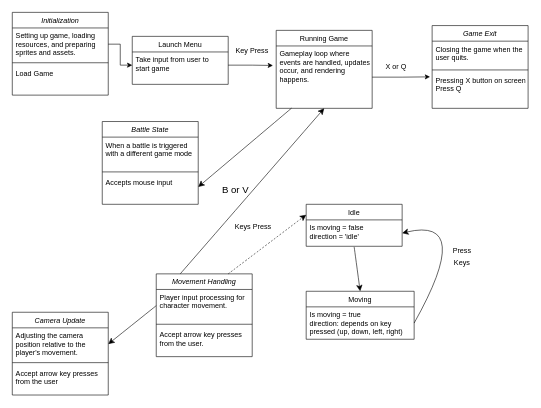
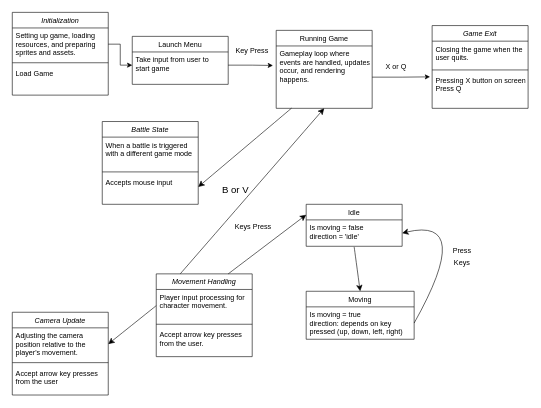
  <mxCell id="0" />
  <mxCell id="1" parent="0" />
  <mxCell id="2" value="Initialization" style="swimlane;fontStyle=2;align=center;verticalAlign=top;childLayout=stackLayout;horizontal=1;startSize=26;horizontalStack=0;resizeParent=1;resizeLast=0;collapsible=1;marginBottom=0;rounded=0;shadow=0;strokeWidth=1;" vertex="1" parent="1"><mxGeometry x="20" y="20" width="160" height="138" as="geometry"><mxRectangle x="230" y="140" width="160" height="26" as="alternateBounds" /></mxGeometry></mxCell>
  <mxCell id="3" value="Setting up game, loading&#10;resources, and preparing&#10;sprites and assets." style="text;align=left;verticalAlign=top;spacingLeft=4;spacingRight=4;overflow=hidden;rotatable=0;points=[[0,0.5],[1,0.5]];portConstraint=eastwest;" vertex="1" parent="2"><mxGeometry y="26" width="160" height="54" as="geometry" /></mxCell>
  <mxCell id="4" value="" style="line;html=1;strokeWidth=1;align=left;verticalAlign=middle;spacingTop=-1;spacingLeft=3;spacingRight=3;rotatable=0;labelPosition=right;points=[];portConstraint=eastwest;" vertex="1" parent="2"><mxGeometry y="80" width="160" height="8" as="geometry" /></mxCell>
  <mxCell id="5" value="Load Game" style="text;align=left;verticalAlign=top;spacingLeft=4;spacingRight=4;overflow=hidden;rotatable=0;points=[[0,0.5],[1,0.5]];portConstraint=eastwest;" vertex="1" parent="2"><mxGeometry y="88" width="160" height="26" as="geometry" /></mxCell>
  <mxCell id="6" value="Launch Menu" style="swimlane;fontStyle=0;align=center;verticalAlign=top;childLayout=stackLayout;horizontal=1;startSize=26;horizontalStack=0;resizeParent=1;resizeLast=0;collapsible=1;marginBottom=0;rounded=0;shadow=0;strokeWidth=1;" vertex="1" parent="1"><mxGeometry x="220" y="60" width="160" height="80" as="geometry"><mxRectangle x="130" y="380" width="160" height="26" as="alternateBounds" /></mxGeometry></mxCell>
  <mxCell id="7" value="Take input from user to&#10;start game" style="text;align=left;verticalAlign=top;spacingLeft=4;spacingRight=4;overflow=hidden;rotatable=0;points=[[0,0.5],[1,0.5]];portConstraint=eastwest;fontStyle=0" vertex="1" parent="6"><mxGeometry y="26" width="160" height="44" as="geometry" /></mxCell>
  <mxCell id="8" value="Running Game" style="swimlane;fontStyle=0;align=center;verticalAlign=top;childLayout=stackLayout;horizontal=1;startSize=26;horizontalStack=0;resizeParent=1;resizeLast=0;collapsible=1;marginBottom=0;rounded=0;shadow=0;strokeWidth=1;" vertex="1" parent="1"><mxGeometry x="460" y="50" width="160" height="130" as="geometry"><mxRectangle x="340" y="380" width="170" height="26" as="alternateBounds" /></mxGeometry></mxCell>
  <mxCell id="9" value="Gameplay loop where&#10;events are handled, updates&#10;occur, and rendering &#10;happens." style="text;align=left;verticalAlign=top;spacingLeft=4;spacingRight=4;overflow=hidden;rotatable=0;points=[[0,0.5],[1,0.5]];portConstraint=eastwest;" vertex="1" parent="8"><mxGeometry y="26" width="160" height="104" as="geometry" /></mxCell>
  <mxCell id="10" value="Movement Handling" style="swimlane;fontStyle=2;align=center;verticalAlign=top;childLayout=stackLayout;horizontal=1;startSize=26;horizontalStack=0;resizeParent=1;resizeLast=0;collapsible=1;marginBottom=0;rounded=0;shadow=0;strokeWidth=1;" vertex="1" parent="1"><mxGeometry x="260" y="456" width="160" height="138" as="geometry"><mxRectangle x="230" y="140" width="160" height="26" as="alternateBounds" /></mxGeometry></mxCell>
  <mxCell id="11" value="Player input processing for&#10;character movement." style="text;align=left;verticalAlign=top;spacingLeft=4;spacingRight=4;overflow=hidden;rotatable=0;points=[[0,0.5],[1,0.5]];portConstraint=eastwest;" vertex="1" parent="10"><mxGeometry y="26" width="160" height="54" as="geometry" /></mxCell>
  <mxCell id="12" value="" style="line;html=1;strokeWidth=1;align=left;verticalAlign=middle;spacingTop=-1;spacingLeft=3;spacingRight=3;rotatable=0;labelPosition=right;points=[];portConstraint=eastwest;" vertex="1" parent="10"><mxGeometry y="80" width="160" height="8" as="geometry" /></mxCell>
  <mxCell id="13" value="Accept arrow key presses &#10;from the user." style="text;align=left;verticalAlign=top;spacingLeft=4;spacingRight=4;overflow=hidden;rotatable=0;points=[[0,0.5],[1,0.5]];portConstraint=eastwest;" vertex="1" parent="10"><mxGeometry y="88" width="160" height="42" as="geometry" /></mxCell>
  <mxCell id="14" value="Camera Update" style="swimlane;fontStyle=2;align=center;verticalAlign=top;childLayout=stackLayout;horizontal=1;startSize=26;horizontalStack=0;resizeParent=1;resizeLast=0;collapsible=1;marginBottom=0;rounded=0;shadow=0;strokeWidth=1;" vertex="1" parent="1"><mxGeometry x="20" y="520" width="160" height="138" as="geometry"><mxRectangle x="230" y="140" width="160" height="26" as="alternateBounds" /></mxGeometry></mxCell>
  <mxCell id="15" value="Adjusting the camera&#10;position relative to the&#10;player's movement." style="text;align=left;verticalAlign=top;spacingLeft=4;spacingRight=4;overflow=hidden;rotatable=0;points=[[0,0.5],[1,0.5]];portConstraint=eastwest;" vertex="1" parent="14"><mxGeometry y="26" width="160" height="54" as="geometry" /></mxCell>
  <mxCell id="16" value="" style="line;html=1;strokeWidth=1;align=left;verticalAlign=middle;spacingTop=-1;spacingLeft=3;spacingRight=3;rotatable=0;labelPosition=right;points=[];portConstraint=eastwest;" vertex="1" parent="14"><mxGeometry y="80" width="160" height="8" as="geometry" /></mxCell>
  <mxCell id="17" value="Accept arrow key presses &#10;from the user" style="text;align=left;verticalAlign=top;spacingLeft=4;spacingRight=4;overflow=hidden;rotatable=0;points=[[0,0.5],[1,0.5]];portConstraint=eastwest;" vertex="1" parent="14"><mxGeometry y="88" width="160" height="42" as="geometry" /></mxCell>
  <mxCell id="18" value="" style="edgeStyle=orthogonalEdgeStyle;rounded=0;orthogonalLoop=1;jettySize=auto;html=1;" edge="1" parent="1" source="3" target="7"><mxGeometry relative="1" as="geometry" /></mxCell>
  <mxCell id="19" style="edgeStyle=orthogonalEdgeStyle;rounded=0;orthogonalLoop=1;jettySize=auto;html=1;entryX=-0.034;entryY=0.313;entryDx=0;entryDy=0;entryPerimeter=0;" edge="1" parent="1" source="7" target="9"><mxGeometry relative="1" as="geometry" /></mxCell>
  <mxCell id="20" value="Key Press" style="text;strokeColor=none;align=center;fillColor=none;html=1;verticalAlign=middle;whiteSpace=wrap;rounded=0;" vertex="1" parent="1"><mxGeometry x="390" y="70" width="60" height="30" as="geometry" /></mxCell>
- <mxCell id="21" style="edgeStyle=none;curved=1;rounded=0;orthogonalLoop=1;jettySize=auto;html=1;fontSize=12;startSize=8;endSize=8;entryX=0;entryY=0.25;entryDx=0;entryDy=0;exitX=0.75;exitY=0;exitDx=0;exitDy=0;dashed=1;" edge="1" parent="1" source="10" target="22"><mxGeometry relative="1" as="geometry"><mxPoint x="460" y="280.857" as="targetPoint" /></mxGeometry></mxCell>
+ <mxCell id="21" style="edgeStyle=none;curved=1;rounded=0;orthogonalLoop=1;jettySize=auto;html=1;fontSize=12;startSize=8;endSize=8;entryX=0;entryY=0.25;entryDx=0;entryDy=0;exitX=0.75;exitY=0;exitDx=0;exitDy=0;" edge="1" parent="1" source="10" target="22"><mxGeometry relative="1" as="geometry"><mxPoint x="460" y="280.857" as="targetPoint" /></mxGeometry></mxCell>
  <mxCell id="22" value="Idle" style="swimlane;fontStyle=0;align=center;verticalAlign=top;childLayout=stackLayout;horizontal=1;startSize=26;horizontalStack=0;resizeParent=1;resizeLast=0;collapsible=1;marginBottom=0;rounded=0;shadow=0;strokeWidth=1;" vertex="1" parent="1"><mxGeometry x="510" y="340" width="160" height="70" as="geometry"><mxRectangle x="340" y="380" width="170" height="26" as="alternateBounds" /></mxGeometry></mxCell>
  <mxCell id="23" value="Is moving = false&#10;direction = 'idle'" style="text;align=left;verticalAlign=top;spacingLeft=4;spacingRight=4;overflow=hidden;rotatable=0;points=[[0,0.5],[1,0.5]];portConstraint=eastwest;" vertex="1" parent="22"><mxGeometry y="26" width="160" height="44" as="geometry" /></mxCell>
  <mxCell id="24" value="Battle State" style="swimlane;fontStyle=2;align=center;verticalAlign=top;childLayout=stackLayout;horizontal=1;startSize=26;horizontalStack=0;resizeParent=1;resizeLast=0;collapsible=1;marginBottom=0;rounded=0;shadow=0;strokeWidth=1;" vertex="1" parent="1"><mxGeometry x="170" y="202" width="160" height="138" as="geometry"><mxRectangle x="230" y="140" width="160" height="26" as="alternateBounds" /></mxGeometry></mxCell>
  <mxCell id="25" value="When a battle is triggered&#10;with a different game mode" style="text;align=left;verticalAlign=top;spacingLeft=4;spacingRight=4;overflow=hidden;rotatable=0;points=[[0,0.5],[1,0.5]];portConstraint=eastwest;" vertex="1" parent="24"><mxGeometry y="26" width="160" height="54" as="geometry" /></mxCell>
  <mxCell id="26" value="" style="line;html=1;strokeWidth=1;align=left;verticalAlign=middle;spacingTop=-1;spacingLeft=3;spacingRight=3;rotatable=0;labelPosition=right;points=[];portConstraint=eastwest;" vertex="1" parent="24"><mxGeometry y="80" width="160" height="8" as="geometry" /></mxCell>
  <mxCell id="27" value="Accepts mouse input" style="text;align=left;verticalAlign=top;spacingLeft=4;spacingRight=4;overflow=hidden;rotatable=0;points=[[0,0.5],[1,0.5]];portConstraint=eastwest;" vertex="1" parent="24"><mxGeometry y="88" width="160" height="42" as="geometry" /></mxCell>
  <mxCell id="28" value="" style="endArrow=classic;html=1;rounded=0;fontSize=12;startSize=8;endSize=8;curved=1;exitX=0.5;exitY=1.023;exitDx=0;exitDy=0;exitPerimeter=0;entryX=0.5;entryY=0;entryDx=0;entryDy=0;" edge="1" parent="1" source="23" target="33"><mxGeometry width="50" height="50" relative="1" as="geometry"><mxPoint x="410" y="260" as="sourcePoint" /><mxPoint x="540" y="340" as="targetPoint" /></mxGeometry></mxCell>
  <mxCell id="29" value="Game Exit" style="swimlane;fontStyle=2;align=center;verticalAlign=top;childLayout=stackLayout;horizontal=1;startSize=26;horizontalStack=0;resizeParent=1;resizeLast=0;collapsible=1;marginBottom=0;rounded=0;shadow=0;strokeWidth=1;" vertex="1" parent="1"><mxGeometry x="720" y="42" width="160" height="138" as="geometry"><mxRectangle x="230" y="140" width="160" height="26" as="alternateBounds" /></mxGeometry></mxCell>
  <mxCell id="30" value="Closing the game when the&#10;user quits." style="text;align=left;verticalAlign=top;spacingLeft=4;spacingRight=4;overflow=hidden;rotatable=0;points=[[0,0.5],[1,0.5]];portConstraint=eastwest;" vertex="1" parent="29"><mxGeometry y="26" width="160" height="44" as="geometry" /></mxCell>
  <mxCell id="31" value="" style="line;html=1;strokeWidth=1;align=left;verticalAlign=middle;spacingTop=-1;spacingLeft=3;spacingRight=3;rotatable=0;labelPosition=right;points=[];portConstraint=eastwest;" vertex="1" parent="29"><mxGeometry y="70" width="160" height="8" as="geometry" /></mxCell>
  <mxCell id="32" value="Pressing X button on screen&#10;Press Q" style="text;align=left;verticalAlign=top;spacingLeft=4;spacingRight=4;overflow=hidden;rotatable=0;points=[[0,0.5],[1,0.5]];portConstraint=eastwest;" vertex="1" parent="29"><mxGeometry y="78" width="160" height="42" as="geometry" /></mxCell>
  <mxCell id="33" value="Moving" style="swimlane;fontStyle=0;align=center;verticalAlign=top;childLayout=stackLayout;horizontal=1;startSize=26;horizontalStack=0;resizeParent=1;resizeLast=0;collapsible=1;marginBottom=0;rounded=0;shadow=0;strokeWidth=1;" vertex="1" parent="1"><mxGeometry x="510" y="485" width="180" height="80" as="geometry"><mxRectangle x="340" y="380" width="170" height="26" as="alternateBounds" /></mxGeometry></mxCell>
  <mxCell id="34" value="Is moving = true&#10;direction: depends on key &#10;pressed (up, down, left, right)" style="text;align=left;verticalAlign=top;spacingLeft=4;spacingRight=4;overflow=hidden;rotatable=0;points=[[0,0.5],[1,0.5]];portConstraint=eastwest;" vertex="1" parent="33"><mxGeometry y="26" width="180" height="54" as="geometry" /></mxCell>
  <mxCell id="35" value="" style="endArrow=classic;html=1;rounded=0;fontSize=12;startSize=8;endSize=8;curved=1;exitX=1;exitY=0.5;exitDx=0;exitDy=0;entryX=1;entryY=0.5;entryDx=0;entryDy=0;" edge="1" parent="1" source="34" target="23"><mxGeometry width="50" height="50" relative="1" as="geometry"><mxPoint x="890" y="260" as="sourcePoint" /><mxPoint x="940" y="210" as="targetPoint" /><Array as="points"><mxPoint x="790" y="360" /></Array></mxGeometry></mxCell>
  <mxCell id="36" value="&lt;font style=&quot;font-size: 12px;&quot;&gt;&amp;nbsp;Keys Press&lt;/font&gt;" style="text;html=1;align=center;verticalAlign=middle;whiteSpace=wrap;rounded=0;fontSize=16;direction=east;flipV=0;flipH=1;" vertex="1" parent="1"><mxGeometry x="375" y="350" width="90" height="50" as="geometry" /></mxCell>
  <mxCell id="37" value="&lt;font style=&quot;font-size: 12px;&quot;&gt;Press Keys&lt;/font&gt;" style="text;html=1;align=center;verticalAlign=middle;whiteSpace=wrap;rounded=0;fontSize=16;flipH=0;flipV=1;direction=west;" vertex="1" parent="1"><mxGeometry x="740" y="410" width="60" height="30" as="geometry" /></mxCell>
  <mxCell id="38" style="edgeStyle=orthogonalEdgeStyle;rounded=0;orthogonalLoop=1;jettySize=auto;html=1;entryX=-0.022;entryY=0.179;entryDx=0;entryDy=0;entryPerimeter=0;" edge="1" parent="1" source="9" target="32"><mxGeometry relative="1" as="geometry" /></mxCell>
  <mxCell id="39" value="X or Q" style="text;strokeColor=none;align=center;fillColor=none;html=1;verticalAlign=middle;whiteSpace=wrap;rounded=0;" vertex="1" parent="1"><mxGeometry x="630" y="96" width="60" height="30" as="geometry" /></mxCell>
  <mxCell id="40" value="" style="endArrow=classic;html=1;rounded=0;fontSize=12;startSize=8;endSize=8;curved=1;exitX=0;exitY=0.5;exitDx=0;exitDy=0;entryX=1;entryY=0.5;entryDx=0;entryDy=0;" edge="1" parent="1" source="11" target="15"><mxGeometry width="50" height="50" relative="1" as="geometry"><mxPoint x="470" y="490" as="sourcePoint" /><mxPoint x="520" y="440" as="targetPoint" /></mxGeometry></mxCell>
  <mxCell id="41" style="edgeStyle=none;curved=1;rounded=0;orthogonalLoop=1;jettySize=auto;html=1;exitX=0.75;exitY=0;exitDx=0;exitDy=0;fontSize=12;startSize=8;endSize=8;" edge="1" parent="1" source="36" target="36"><mxGeometry relative="1" as="geometry" /></mxCell>
  <mxCell id="42" value="" style="endArrow=classic;html=1;rounded=0;fontSize=12;startSize=8;endSize=8;curved=1;exitX=0.16;exitY=0.997;exitDx=0;exitDy=0;exitPerimeter=0;entryX=1;entryY=0.5;entryDx=0;entryDy=0;" edge="1" parent="1" source="9" target="27"><mxGeometry width="50" height="50" relative="1" as="geometry"><mxPoint x="490" y="390" as="sourcePoint" /><mxPoint x="540" y="340" as="targetPoint" /></mxGeometry></mxCell>
  <mxCell id="43" value="&amp;nbsp;B or V" style="text;html=1;align=center;verticalAlign=middle;whiteSpace=wrap;rounded=0;fontSize=16;" vertex="1" parent="1"><mxGeometry x="360" y="290" width="60" height="50" as="geometry" /></mxCell>
  <mxCell id="44" style="edgeStyle=none;curved=1;rounded=0;orthogonalLoop=1;jettySize=auto;html=1;exitX=0.25;exitY=0;exitDx=0;exitDy=0;fontSize=12;startSize=8;endSize=8;" edge="1" parent="1" source="10"><mxGeometry relative="1" as="geometry"><mxPoint x="540" y="180" as="targetPoint" /></mxGeometry></mxCell>
